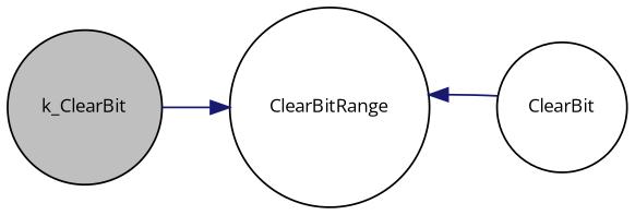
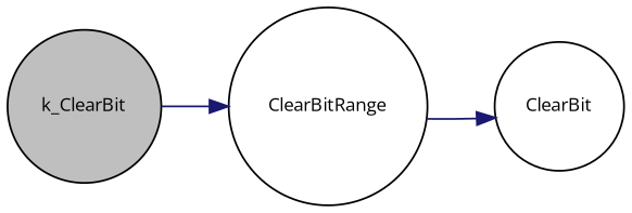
  digraph {
    fontname="Open Sans"
    rankdir=LR
    node [color=black fillcolor=white fontname="Open Sans" fontsize=10 shape=circle style=filled]
    edge [color=midnightblue fontname="Open Sans" fontsize=10 labelfontname=Helvetica labelfontsize=10 style=solid]
    n1 [fillcolor=grey75 fontcolor=black height=0.2 label=k_ClearBit width=0.4]
    n2 [height=0.2 label=ClearBitRange width=0.4]
    n3 [height=0.2 label=ClearBit width=0.4]
    n1 -> n2
-   n3 -> n2
+   n2 -> n3
  }
